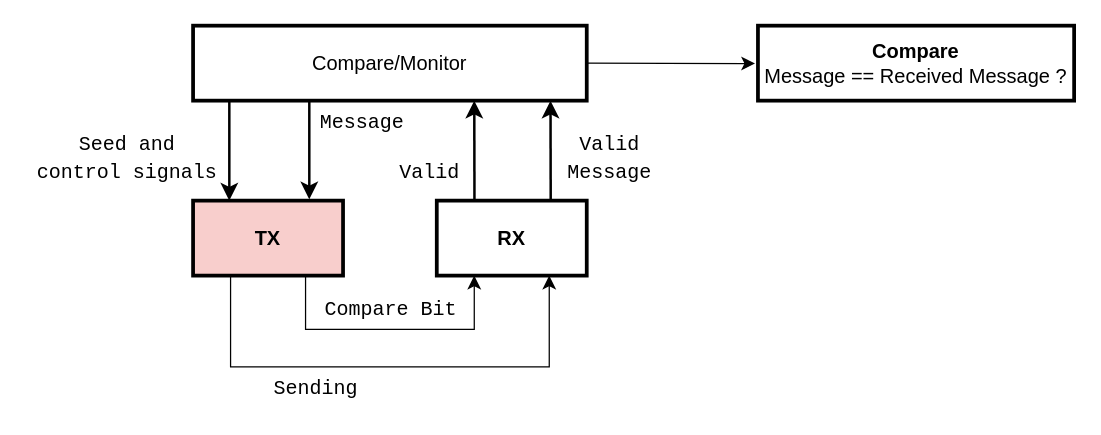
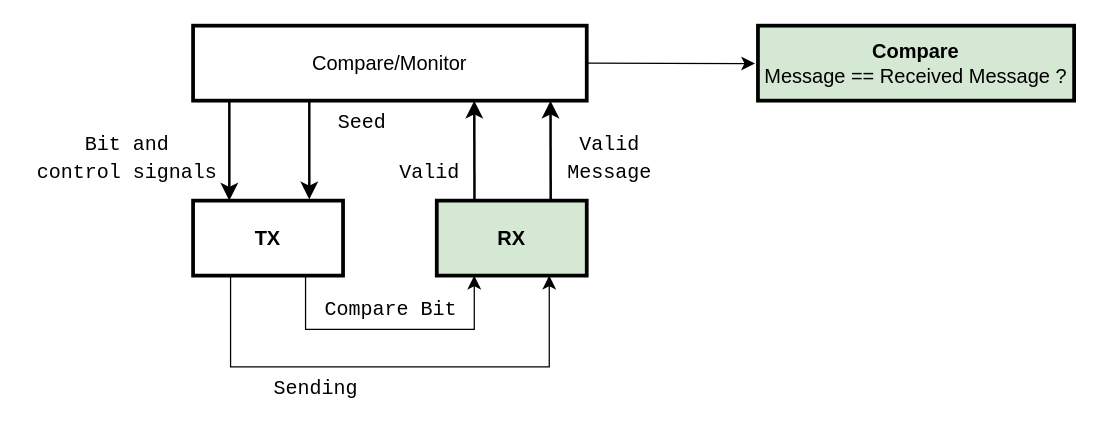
  <mxCell id="0" />
  <mxCell id="1" parent="0" />
  <mxCell id="2" style="edgeStyle=orthogonalEdgeStyle;rounded=0;orthogonalLoop=1;jettySize=auto;html=1;exitX=0.25;exitY=1;exitDx=0;exitDy=0;entryX=0.75;entryY=1;entryDx=0;entryDy=0;fontSize=12;startSize=8;endSize=8;" edge="1" parent="1" source="4" target="5"><mxGeometry relative="1" as="geometry"><Array as="points"><mxPoint x="184" y="293" /><mxPoint x="439" y="293" /></Array></mxGeometry></mxCell>
  <mxCell id="3" style="edgeStyle=orthogonalEdgeStyle;rounded=0;orthogonalLoop=1;jettySize=auto;html=1;exitX=0.75;exitY=1;exitDx=0;exitDy=0;entryX=0.25;entryY=1;entryDx=0;entryDy=0;fontSize=12;startSize=8;endSize=8;" edge="1" parent="1" source="4" target="5"><mxGeometry relative="1" as="geometry"><Array as="points"><mxPoint x="244" y="263" /><mxPoint x="379" y="263" /></Array></mxGeometry></mxCell>
- <mxCell id="4" value="TX" style="rounded=0;whiteSpace=wrap;html=1;fontSize=16;strokeWidth=3;fontStyle=1;fillColor=#f8cecc;" vertex="1" parent="1"><mxGeometry x="154" y="160" width="120" height="60" as="geometry" /></mxCell>
- <mxCell id="5" value="RX" style="rounded=0;whiteSpace=wrap;html=1;fontSize=16;strokeWidth=3;fontStyle=1" vertex="1" parent="1"><mxGeometry x="349" y="160" width="120" height="60" as="geometry" /></mxCell>
+ <mxCell id="4" value="TX" style="rounded=0;whiteSpace=wrap;html=1;fontSize=16;strokeWidth=3;fontStyle=1" vertex="1" parent="1"><mxGeometry x="154" y="160" width="120" height="60" as="geometry" /></mxCell>
+ <mxCell id="5" value="RX" style="rounded=0;whiteSpace=wrap;html=1;fontSize=16;strokeWidth=3;fontStyle=1;fillColor=#d5e8d4;" vertex="1" parent="1"><mxGeometry x="349" y="160" width="120" height="60" as="geometry" /></mxCell>
  <mxCell id="6" style="edgeStyle=none;curved=1;rounded=0;orthogonalLoop=1;jettySize=auto;html=1;exitX=1;exitY=0.5;exitDx=0;exitDy=0;fontSize=12;startSize=8;endSize=8;" edge="1" parent="1" source="7"><mxGeometry relative="1" as="geometry"><mxPoint x="603.655" y="50.31" as="targetPoint" /></mxGeometry></mxCell>
  <mxCell id="7" value="Compare/Monitor" style="rounded=0;whiteSpace=wrap;html=1;fontSize=16;strokeWidth=3;" vertex="1" parent="1"><mxGeometry x="154" y="20" width="315" height="60" as="geometry" /></mxCell>
  <mxCell id="8" style="edgeStyle=none;curved=1;rounded=0;orthogonalLoop=1;jettySize=auto;html=1;exitX=0.5;exitY=0;exitDx=0;exitDy=0;entryX=0.809;entryY=1.022;entryDx=0;entryDy=0;entryPerimeter=0;fontSize=12;startSize=8;endSize=8;strokeWidth=2;" edge="1" parent="1"><mxGeometry relative="1" as="geometry"><mxPoint x="379.16" y="158.68" as="sourcePoint" /><mxPoint x="378.995" y="80" as="targetPoint" /></mxGeometry></mxCell>
  <mxCell id="9" value="&lt;font face=&quot;Courier New&quot;&gt;Compare Bit&lt;/font&gt;" style="text;html=1;align=center;verticalAlign=middle;resizable=0;points=[];autosize=1;strokeColor=none;fillColor=none;fontSize=16;" vertex="1" parent="1"><mxGeometry x="254.5" y="230" width="114" height="33" as="geometry" /></mxCell>
  <mxCell id="10" value="&lt;font face=&quot;Courier New&quot;&gt;Sending&lt;/font&gt;" style="text;html=1;align=center;verticalAlign=middle;resizable=0;points=[];autosize=1;strokeColor=none;fillColor=none;fontSize=16;" vertex="1" parent="1"><mxGeometry x="209" y="293" width="85" height="33" as="geometry" /></mxCell>
  <mxCell id="11" style="edgeStyle=none;curved=1;rounded=0;orthogonalLoop=1;jettySize=auto;html=1;fontSize=12;startSize=8;endSize=8;strokeWidth=2;exitX=0.191;exitY=1.017;exitDx=0;exitDy=0;exitPerimeter=0;" edge="1" parent="1"><mxGeometry relative="1" as="geometry"><mxPoint x="247" y="80" as="sourcePoint" /><mxPoint x="247" y="159" as="targetPoint" /></mxGeometry></mxCell>
- <mxCell id="12" value="&lt;font face=&quot;Courier New&quot;&gt;Message&lt;/font&gt;" style="text;html=1;align=center;verticalAlign=middle;resizable=0;points=[];autosize=1;strokeColor=none;fillColor=none;fontSize=16;" vertex="1" parent="1"><mxGeometry x="246" y="80" width="85" height="33" as="geometry" /></mxCell>
+ <mxCell id="12" value="&lt;font face=&quot;Courier New&quot;&gt;Seed&lt;/font&gt;" style="text;html=1;align=center;verticalAlign=middle;resizable=0;points=[];autosize=1;strokeColor=none;fillColor=none;fontSize=16;" vertex="1" parent="1"><mxGeometry x="246" y="80" width="85" height="33" as="geometry" /></mxCell>
  <mxCell id="13" style="edgeStyle=none;curved=1;rounded=0;orthogonalLoop=1;jettySize=auto;html=1;fontSize=12;startSize=8;endSize=8;strokeWidth=2;exitX=0.191;exitY=1.017;exitDx=0;exitDy=0;exitPerimeter=0;" edge="1" parent="1"><mxGeometry relative="1" as="geometry"><mxPoint x="183" y="81" as="sourcePoint" /><mxPoint x="183" y="160" as="targetPoint" /></mxGeometry></mxCell>
- <mxCell id="14" value="&lt;font face=&quot;Courier New&quot;&gt;Seed and&lt;br&gt;control signals&lt;br&gt;&lt;/font&gt;" style="text;html=1;align=center;verticalAlign=middle;resizable=0;points=[];autosize=1;strokeColor=none;fillColor=none;fontSize=16;" vertex="1" parent="1"><mxGeometry x="20" y="99" width="162" height="54" as="geometry" /></mxCell>
+ <mxCell id="14" value="&lt;font face=&quot;Courier New&quot;&gt;Bit and&lt;br&gt;control signals&lt;br&gt;&lt;/font&gt;" style="text;html=1;align=center;verticalAlign=middle;resizable=0;points=[];autosize=1;strokeColor=none;fillColor=none;fontSize=16;" vertex="1" parent="1"><mxGeometry x="20" y="99" width="162" height="54" as="geometry" /></mxCell>
  <mxCell id="15" style="edgeStyle=none;curved=1;rounded=0;orthogonalLoop=1;jettySize=auto;html=1;exitX=0.5;exitY=0;exitDx=0;exitDy=0;entryX=0.809;entryY=1.022;entryDx=0;entryDy=0;entryPerimeter=0;fontSize=12;startSize=8;endSize=8;strokeWidth=2;" edge="1" parent="1"><mxGeometry relative="1" as="geometry"><mxPoint x="440.16" y="158.68" as="sourcePoint" /><mxPoint x="439.995" y="80" as="targetPoint" /></mxGeometry></mxCell>
  <mxCell id="16" value="&lt;font face=&quot;Courier New&quot;&gt;Valid&lt;/font&gt;" style="text;html=1;align=center;verticalAlign=middle;resizable=0;points=[];autosize=1;strokeColor=none;fillColor=none;fontSize=16;" vertex="1" parent="1"><mxGeometry x="310" y="120" width="66" height="33" as="geometry" /></mxCell>
  <mxCell id="17" value="&lt;font face=&quot;Courier New&quot;&gt;Valid&lt;br&gt;Message&lt;br&gt;&lt;/font&gt;" style="text;html=1;align=center;verticalAlign=middle;resizable=0;points=[];autosize=1;strokeColor=none;fillColor=none;fontSize=16;" vertex="1" parent="1"><mxGeometry x="439" y="99" width="95" height="54" as="geometry" /></mxCell>
- <mxCell id="18" value="Compare&lt;br&gt;&lt;span style=&quot;font-weight: normal;&quot;&gt;Message == Received Message ?&lt;/span&gt;" style="rounded=0;whiteSpace=wrap;html=1;fontSize=16;strokeWidth=3;fontStyle=1" vertex="1" parent="1"><mxGeometry x="606" y="20" width="253" height="60" as="geometry" /></mxCell>
+ <mxCell id="18" value="Compare&lt;br&gt;&lt;span style=&quot;font-weight: normal;&quot;&gt;Message == Received Message ?&lt;/span&gt;" style="rounded=0;whiteSpace=wrap;html=1;fontSize=16;strokeWidth=3;fontStyle=1;fillColor=#d5e8d4;" vertex="1" parent="1"><mxGeometry x="606" y="20" width="253" height="60" as="geometry" /></mxCell>
